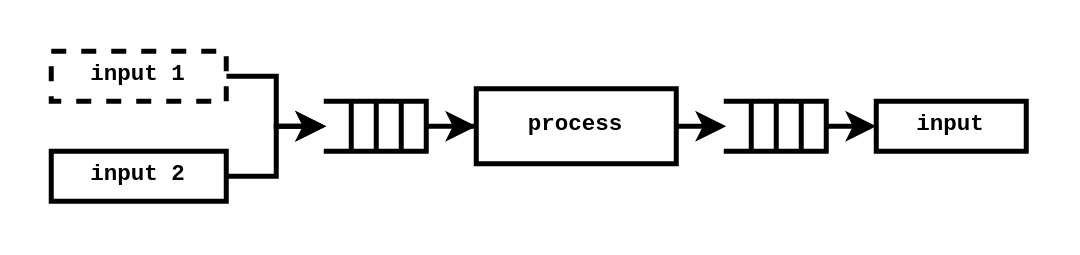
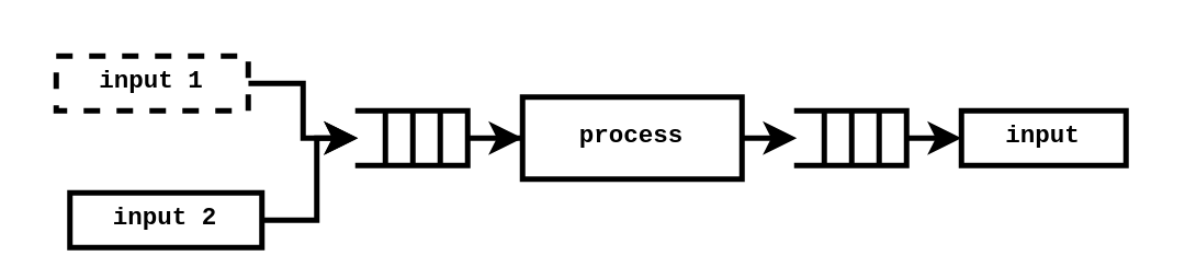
  <mxCell id="0" />
  <mxCell id="1" parent="0" />
  <mxCell id="2" style="edgeStyle=orthogonalEdgeStyle;rounded=0;jumpStyle=none;jumpSize=7;orthogonalLoop=1;jettySize=auto;html=1;exitX=1;exitY=0.5;exitDx=0;exitDy=0;strokeWidth=2;fontFamily=Courier New;fontSize=14;" edge="1" parent="1" source="3"><mxGeometry relative="1" as="geometry"><mxPoint x="290" y="50.056" as="targetPoint" /></mxGeometry></mxCell>
  <mxCell id="3" value="process" style="whiteSpace=wrap;html=1;fontFamily=Courier New;fontSize=9;fontColor=#000000;align=center;strokeColor=#000000;strokeWidth=2;fillColor=#FFFFFF;fontStyle=1;verticalAlign=middle;horizontal=1;labelPosition=center;verticalLabelPosition=middle;rounded=0;" vertex="1" parent="1"><mxGeometry x="190" y="35" width="80" height="30" as="geometry" /></mxCell>
  <mxCell id="4" style="edgeStyle=orthogonalEdgeStyle;rounded=0;jumpStyle=none;jumpSize=7;orthogonalLoop=1;jettySize=auto;html=1;entryX=0;entryY=0.5;entryDx=0;entryDy=0;strokeWidth=2;fontFamily=Courier New;fontSize=14;" edge="1" parent="1" source="12" target="3"><mxGeometry relative="1" as="geometry" /></mxCell>
  <mxCell id="5" style="edgeStyle=orthogonalEdgeStyle;rounded=0;jumpStyle=none;jumpSize=7;orthogonalLoop=1;jettySize=auto;html=1;entryX=0;entryY=0.5;entryDx=0;entryDy=0;strokeWidth=2;fontFamily=Courier New;fontSize=14;" edge="1" parent="1" target="10"><mxGeometry relative="1" as="geometry"><mxPoint x="330" y="50.019" as="sourcePoint" /></mxGeometry></mxCell>
  <mxCell id="6" style="edgeStyle=orthogonalEdgeStyle;rounded=0;jumpStyle=none;jumpSize=7;orthogonalLoop=1;jettySize=auto;html=1;entryX=0.5;entryY=0;entryDx=0;entryDy=0;strokeWidth=2;fontFamily=Courier New;fontSize=14;" edge="1" parent="1" source="7" target="12"><mxGeometry relative="1" as="geometry" /></mxCell>
  <mxCell id="7" value="input 1" style="rounded=0;whiteSpace=wrap;html=1;strokeWidth=2;fontSize=9;fontFamily=Courier New;fontStyle=1;fillColor=#FFFFFF;verticalAlign=middle;horizontal=1;labelPosition=center;verticalLabelPosition=middle;align=center;dashed=1;" vertex="1" parent="1"><mxGeometry x="20" y="20" width="70" height="20" as="geometry" /></mxCell>
  <mxCell id="8" style="edgeStyle=orthogonalEdgeStyle;rounded=0;jumpStyle=none;jumpSize=7;orthogonalLoop=1;jettySize=auto;html=1;entryX=0.5;entryY=0;entryDx=0;entryDy=0;strokeWidth=2;fontFamily=Courier New;fontSize=14;" edge="1" parent="1" source="9" target="12"><mxGeometry relative="1" as="geometry" /></mxCell>
- <mxCell id="9" value="input 2" style="rounded=0;whiteSpace=wrap;html=1;strokeWidth=2;fontSize=9;fontFamily=Courier New;fontStyle=1;fillColor=#FFFFFF;verticalAlign=middle;horizontal=1;labelPosition=center;verticalLabelPosition=middle;align=center;" vertex="1" parent="1"><mxGeometry x="20" y="60" width="70" height="20" as="geometry" /></mxCell>
+ <mxCell id="9" value="input 2" style="rounded=0;whiteSpace=wrap;html=1;strokeWidth=2;fontSize=9;fontFamily=Courier New;fontStyle=1;fillColor=#FFFFFF;verticalAlign=middle;horizontal=1;labelPosition=center;verticalLabelPosition=middle;align=center;" vertex="1" parent="1"><mxGeometry x="25" y="70" width="70" height="20" as="geometry" /></mxCell>
  <mxCell id="10" value="input" style="rounded=0;whiteSpace=wrap;html=1;strokeWidth=2;fontSize=9;fontFamily=Courier New;fontStyle=1;fillColor=#FFFFFF;verticalAlign=middle;horizontal=1;labelPosition=center;verticalLabelPosition=middle;align=center;" vertex="1" parent="1"><mxGeometry x="350" y="40" width="60" height="20" as="geometry" /></mxCell>
  <mxCell id="11" value="" style="endArrow=none;html=1;strokeWidth=2;fontFamily=Courier New;fontSize=14;" edge="1" parent="1"><mxGeometry width="50" height="50" relative="1" as="geometry"><mxPoint x="140" y="60" as="sourcePoint" /><mxPoint x="140" y="40" as="targetPoint" /></mxGeometry></mxCell>
  <mxCell id="12" value="" style="shape=partialRectangle;whiteSpace=wrap;html=1;bottom=1;right=1;left=1;top=0;fillColor=none;routingCenterX=-0.5;rounded=0;strokeWidth=2;fontFamily=Courier New;fontSize=14;rotation=-90;resizeHeight=0;resizable=1;" vertex="1" parent="1"><mxGeometry x="140" y="30" width="20" height="40" as="geometry" /></mxCell>
  <mxCell id="13" value="" style="endArrow=none;html=1;strokeWidth=2;fontFamily=Courier New;fontSize=14;" edge="1" parent="1"><mxGeometry width="50" height="50" relative="1" as="geometry"><mxPoint x="160" y="60" as="sourcePoint" /><mxPoint x="160" y="40" as="targetPoint" /></mxGeometry></mxCell>
  <mxCell id="14" value="" style="endArrow=none;html=1;strokeWidth=2;fontFamily=Courier New;fontSize=14;" edge="1" parent="1"><mxGeometry width="50" height="50" relative="1" as="geometry"><mxPoint x="150" y="60" as="sourcePoint" /><mxPoint x="150" y="40" as="targetPoint" /></mxGeometry></mxCell>
  <mxCell id="15" value="" style="shape=partialRectangle;whiteSpace=wrap;html=1;bottom=1;right=1;left=1;top=0;fillColor=none;routingCenterX=-0.5;rounded=0;strokeWidth=2;fontFamily=Courier New;fontSize=14;rotation=-90;resizeHeight=0;resizable=1;" vertex="1" parent="1"><mxGeometry x="300" y="30" width="20" height="40" as="geometry" /></mxCell>
  <mxCell id="16" value="" style="endArrow=none;html=1;strokeWidth=2;fontFamily=Courier New;fontSize=14;" edge="1" parent="1"><mxGeometry width="50" height="50" relative="1" as="geometry"><mxPoint x="320" y="60" as="sourcePoint" /><mxPoint x="320" y="40" as="targetPoint" /></mxGeometry></mxCell>
  <mxCell id="17" value="" style="endArrow=none;html=1;strokeWidth=2;fontFamily=Courier New;fontSize=14;" edge="1" parent="1"><mxGeometry width="50" height="50" relative="1" as="geometry"><mxPoint x="310" y="60" as="sourcePoint" /><mxPoint x="310" y="40" as="targetPoint" /></mxGeometry></mxCell>
  <mxCell id="18" value="" style="endArrow=none;html=1;strokeWidth=2;fontFamily=Courier New;fontSize=14;" edge="1" parent="1"><mxGeometry width="50" height="50" relative="1" as="geometry"><mxPoint x="300" y="60" as="sourcePoint" /><mxPoint x="300" y="40" as="targetPoint" /></mxGeometry></mxCell>
